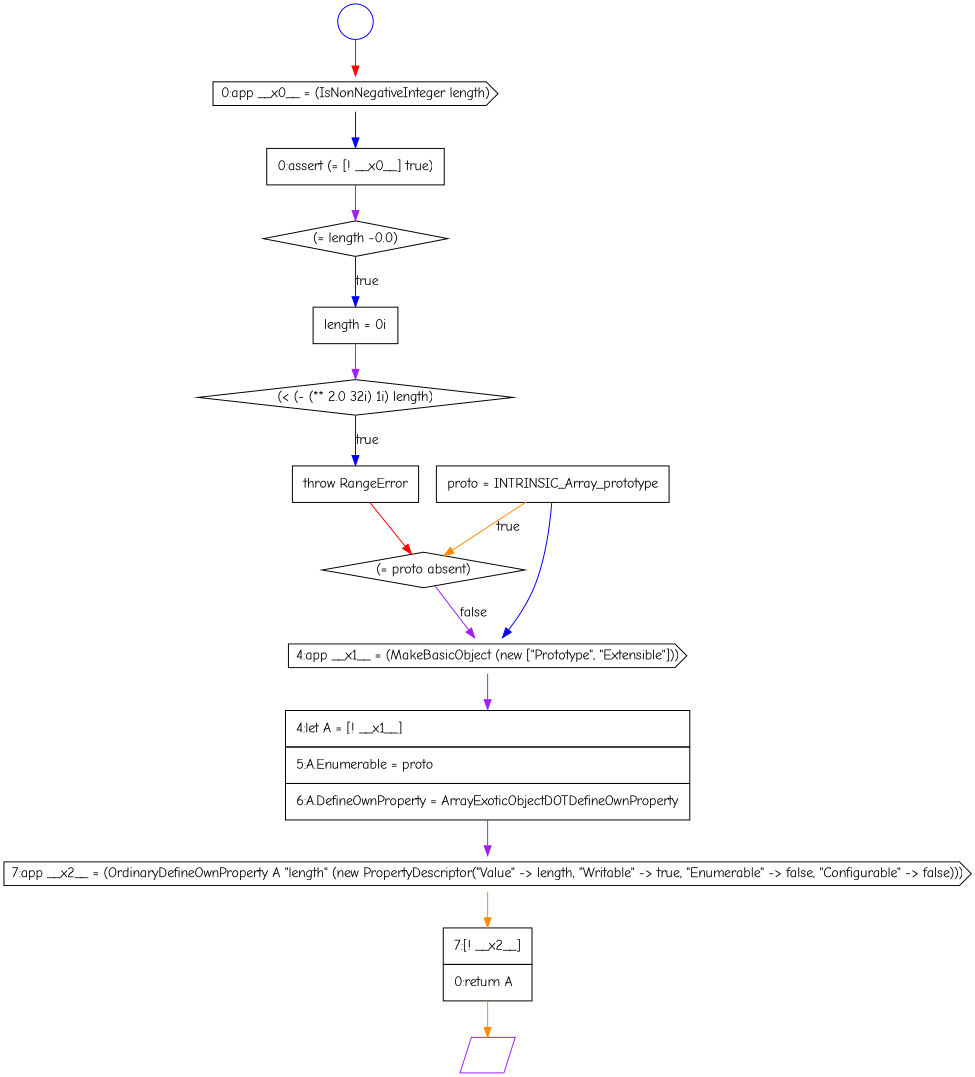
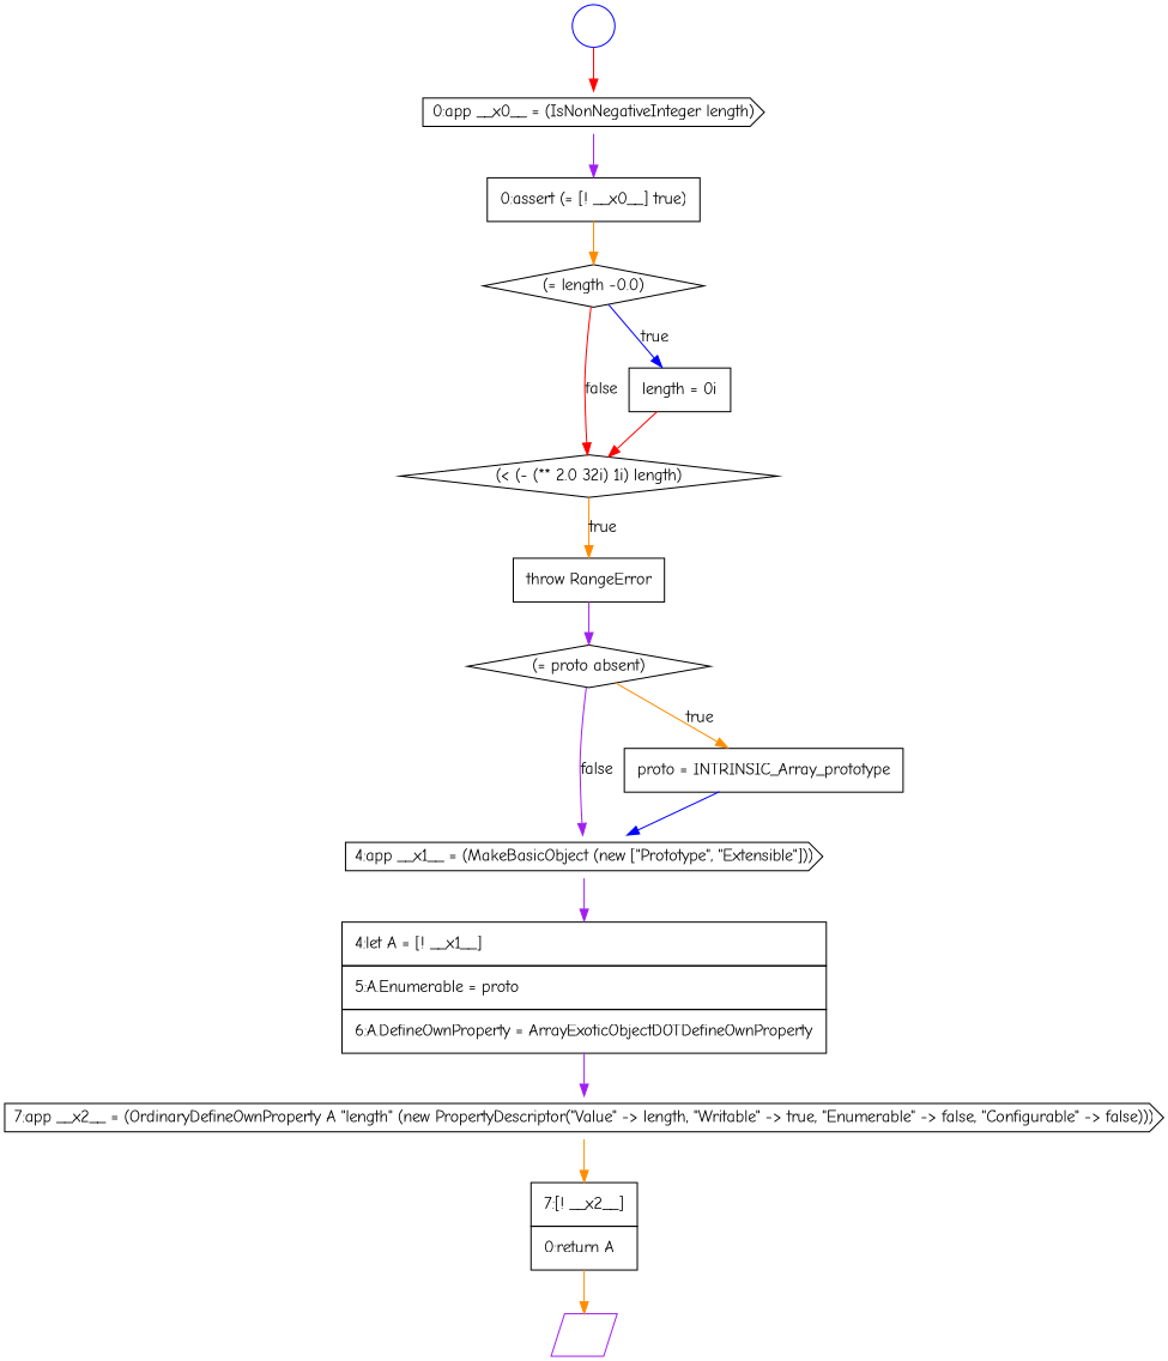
  digraph {
    fontname="Comic Neue"
    node [color=black fillcolor=white fontname="Comic Neue" shape=none style=filled]
    edge [color=purple fontname="Comic Neue"]
    n1 [label=<<font color="black">4:app __x1__ = (MakeBasicObject (new [&quot;Prototype&quot;, &quot;Extensible&quot;]))</font>> shape=cds]
    n2 [label=<<font color="black">     <table border="0" cellborder="1" cellspacing="0" cellpadding="10">       <tr><td align="left">4:let A = [! __x1__]</td></tr>       <tr><td align="left">5:A.Enumerable = proto</td></tr>       <tr><td align="left">6:A.DefineOwnProperty = ArrayExoticObjectDOTDefineOwnProperty</td></tr>     </table>   </font>> margin=0]
    n3 [label=<<font color="black">7:app __x2__ = (OrdinaryDefineOwnProperty A &quot;length&quot; (new PropertyDescriptor(&quot;Value&quot; -&gt; length, &quot;Writable&quot; -&gt; true, &quot;Enumerable&quot; -&gt; false, &quot;Configurable&quot; -&gt; false)))</font>> shape=cds]
    n4 [label=<<font color="black">(&lt; (- (** 2.0 32i) 1i) length)</font>> shape=diamond]
    n5 [label=<<font color="black">     <table border="0" cellborder="1" cellspacing="0" cellpadding="10">       <tr><td align="left">throw RangeError</td></tr>     </table>   </font>> margin=0]
    n6 [label=<<font color="black">(= proto absent)</font>> shape=diamond]
    n7 [label=<<font color="black">     <table border="0" cellborder="1" cellspacing="0" cellpadding="10">       <tr><td align="left">proto = INTRINSIC_Array_prototype</td></tr>     </table>   </font>> margin=0]
    n8 [label=<<font color="black">     <table border="0" cellborder="1" cellspacing="0" cellpadding="10">       <tr><td align="left">7:[! __x2__]</td></tr>       <tr><td align="left">0:return A</td></tr>     </table>   </font>> margin=0]
    n9 [color=purple label=" " shape=parallelogram]
    n10 [label=<<font color="black">     <table border="0" cellborder="1" cellspacing="0" cellpadding="10">       <tr><td align="left">length = 0i</td></tr>     </table>   </font>> margin=0]
    n11 [color=blue label=" " shape=circle]
    n12 [label=<<font color="black">0:app __x0__ = (IsNonNegativeInteger length)</font>> shape=cds]
    n13 [label=<<font color="black">     <table border="0" cellborder="1" cellspacing="0" cellpadding="10">       <tr><td align="left">0:assert (= [! __x0__] true)</td></tr>     </table>   </font>> margin=0]
    n14 [label=<<font color="black">(= length -0.0)</font>> shape=diamond]
    n1 -> n2
    n2 -> n3
    n3 -> n8 [color=darkorange]
-   n4 -> n5 [color=blue label=<<font color="black">true</font>>]
-   n5 -> n6 [color=red]
+   n4 -> n5 [color=darkorange label=<<font color="black">true</font>>]
+   n5 -> n6
    n6 -> n1 [label=<<font color="black">false</font>>]
-   n7 -> n6 [color=darkorange label=<<font color="black">true</font>>]
+   n6 -> n7 [color=darkorange label=<<font color="black">true</font>>]
    n7 -> n1 [color=blue]
    n8 -> n9 [color=darkorange]
-   n10 -> n4
+   n10 -> n4 [color=red]
    n11 -> n12 [color=red]
-   n12 -> n13 [color=blue]
-   n13 -> n14
+   n12 -> n13
+   n13 -> n14 [color=darkorange]
+   n14 -> n4 [color=red label=<<font color="black">false</font>>]
    n14 -> n10 [color=blue label=<<font color="black">true</font>>]
  }
